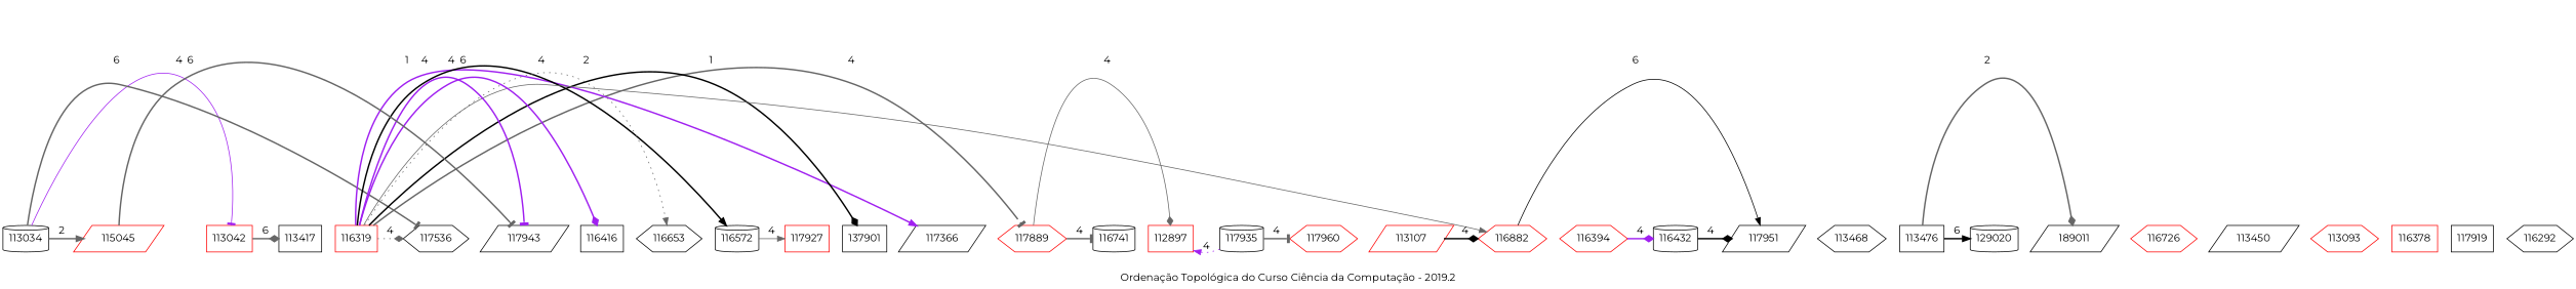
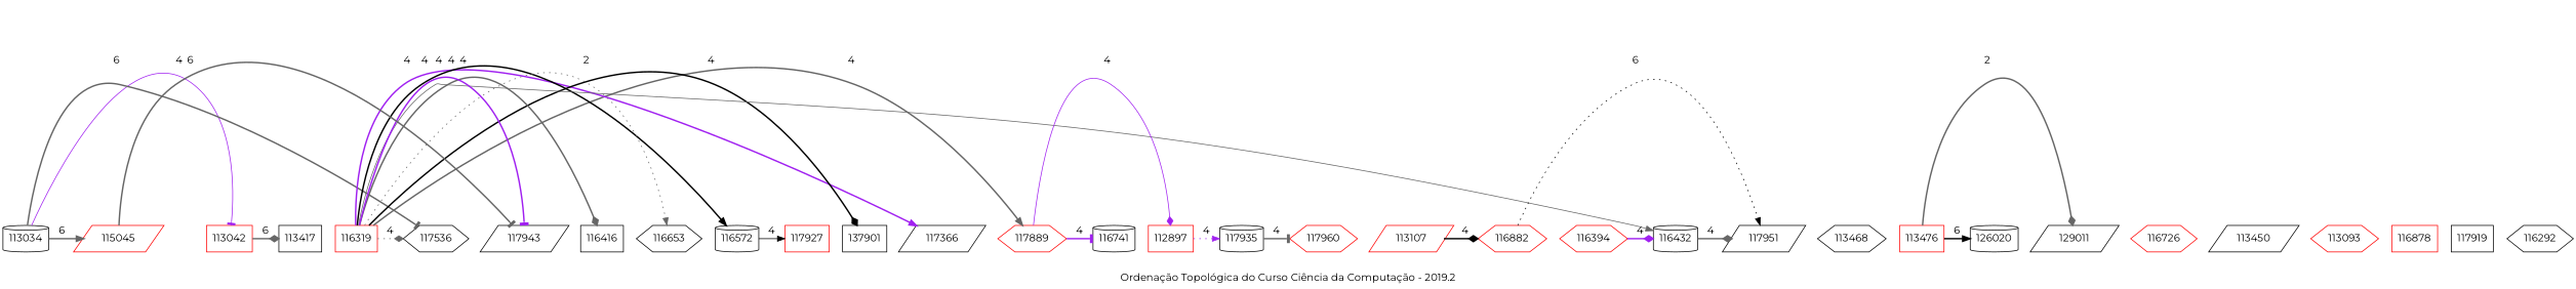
  digraph {
    fontname=Montserrat
    label="Ordenação Topológica do Curso Ciência da Computação - 2019.2"
    ranksep=6
    node [color=black fontname=Montserrat shape=hexagon]
    edge [arrowhead=normal color=gray40 fontname=Montserrat style=bold]
    113034 [shape=cylinder]
    113468
-   113476 [shape=box]
+   113476 [color=red shape=box]
    116726 [color=red]
    113450 [shape=parallelogram]
-   129011 [shape=parallelogram label=189011]
-   129020 [shape=cylinder]
+   129011 [shape=parallelogram]
+   129020 [shape=cylinder label=126020]
    113042 [color=red shape=box]
    113093 [color=red]
    116319 [color=red shape=box]
    116394 [color=red]
    117889 [color=red]
    113107 [color=red shape=parallelogram]
    113417 [shape=box]
    115045 [color=red shape=parallelogram]
    117366 [shape=parallelogram]
    n17 [color=red label=112897 shape=box]
    n18 [label=137901 shape=box]
    116572 [shape=cylinder]
    117935 [shape=cylinder]
    n21 [label=116741 shape=cylinder]
-   116378 [color=red shape=box]
+   116378 [color=red shape=box label=116878]
    116653
    116432 [shape=cylinder]
    117960 [color=red]
    116882 [color=red]
    116416 [shape=box]
    117943 [shape=parallelogram]
    117536
    117951 [shape=parallelogram]
    117927 [color=red shape=box]
    117919 [shape=box]
    n33 [label=116292]
    subgraph sub_1 {
      rank=same
      113034
      113468
      113476
      116726
      113450
      129011
      129020
      113042
      113093
      116319
      116394
      117889
      113107
      113417
      115045
      117366
      n17
      n18
      116572
      117935
      n21
      116378
      116653
      116432
      117960
      116882
      116416
      117943
      117536
      117951
      117927
      117919
      n33
    }
    113034 -> 113042 [arrowhead=tee color=purple label=6 style=solid]
-   113034 -> 115045 [label=2]
+   113034 -> 115045 [label=6]
    113034 -> 117536 [arrowhead=tee label=6]
    113476 -> 129011 [arrowhead=diamond label=2]
    113476 -> 129020 [color=black label=6]
    113042 -> 113417 [arrowhead=diamond label=6]
-   116319 -> 117889 [arrowhead=tee label=4]
-   116319 -> 117366 [color=purple label=1]
-   116319 -> n18 [arrowhead=diamond color=black label=1]
+   116319 -> 117889 [label=4]
+   116319 -> 117366 [color=purple label=4]
+   116319 -> n18 [arrowhead=diamond color=black label=4]
    116319 -> 116572 [color=black label=4]
    116319 -> 116653 [label=2 style=dotted]
-   116319 -> 116882 [label=4 style=solid]
-   116319 -> 116416 [arrowhead=diamond color=purple label=4]
-   116319 -> 117943 [arrowhead=tee color=purple label=6]
+   116319 -> 116432 [label=4 style=solid]
+   116319 -> 116416 [arrowhead=diamond label=4]
+   116319 -> 117943 [arrowhead=tee color=purple label=4]
    116319 -> 117536 [arrowhead=diamond label=4 style=dotted]
    116394 -> 116432 [arrowhead=diamond color=purple label=4]
-   117889 -> n17 [arrowhead=diamond label=4 style=solid]
-   117889 -> n21 [arrowhead=tee label=4]
+   117889 -> n17 [arrowhead=diamond color=purple label=4 style=solid]
+   117889 -> n21 [arrowhead=tee color=purple label=4]
    113107 -> 116882 [arrowhead=diamond color=black label=4]
    115045 -> 117943 [arrowhead=tee label=4]
-   117935 -> n17 [color=purple label=4 style=dotted]
-   116572 -> 117927 [label=4 style=solid]
+   n17 -> 117935 [color=purple label=4 style=dotted]
+   116572 -> 117927 [color=black label=4 style=solid]
    117935 -> 117960 [arrowhead=tee label=4]
-   116432 -> 117951 [arrowhead=diamond color=black label=4]
-   116882 -> 117951 [color=black label=6 style=solid]
+   116432 -> 117951 [arrowhead=diamond label=4]
+   116882 -> 117951 [color=black label=6 style=dotted]
  }
